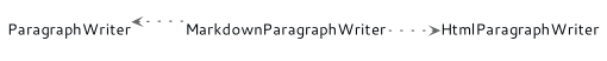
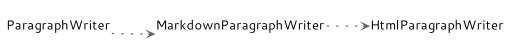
  digraph {
    rankdir=LR
    node [color=darkgreen fontcolor="#010509FF" fontname="Segoe UI" fontsize=11 margin=0.01 shape=none]
    edge [arrowhead=vee arrowsize=0.5 color=gray40 style=dotted]
    n1 [color=darkorange label=ParagraphWriter]
    n2 [label=MarkdownParagraphWriter]
    n3 [label=HtmlParagraphWriter]
-   n2 -> n1
+   n1 -> n2
    n2 -> n3
  }
